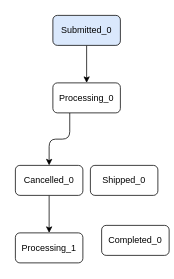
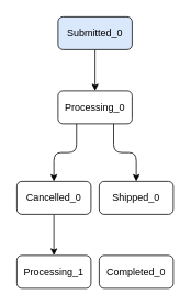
  <mxCell id="0" />
  <mxCell id="1" parent="0" />
  <mxCell id="2" value="" style="edgeStyle=orthogonalEdgeStyle;rounded=0;orthogonalLoop=1;jettySize=auto;html=1;" edge="1" parent="1" source="3" target="6"><mxGeometry relative="1" as="geometry" /></mxCell>
  <mxCell id="3" value="Submitted_0" style="rounded=1;whiteSpace=wrap;html=1;fillColor=#dae8fc;" vertex="1" parent="1"><mxGeometry x="70" y="20" width="90" height="40" as="geometry" /></mxCell>
  <mxCell id="4" value="" style="edgeStyle=orthogonalEdgeStyle;rounded=1;orthogonalLoop=1;jettySize=auto;html=1;exitX=0.25;exitY=1;exitDx=0;exitDy=0;" edge="1" parent="1" source="6" target="9"><mxGeometry relative="1" as="geometry" /></mxCell>
+ <mxCell id="5" value="" style="edgeStyle=orthogonalEdgeStyle;rounded=1;orthogonalLoop=1;jettySize=auto;html=1;exitX=0.75;exitY=1;exitDx=0;exitDy=0;" edge="1" parent="1" source="6" target="7"><mxGeometry relative="1" as="geometry" /></mxCell>
  <mxCell id="6" value="Processing_0" style="rounded=1;whiteSpace=wrap;html=1;" vertex="1" parent="1"><mxGeometry x="70" y="110" width="90" height="40" as="geometry" /></mxCell>
  <mxCell id="7" value="Shipped_0" style="rounded=1;whiteSpace=wrap;html=1;" vertex="1" parent="1"><mxGeometry x="120" y="220" width="90" height="40" as="geometry" /></mxCell>
  <mxCell id="8" value="" style="edgeStyle=orthogonalEdgeStyle;rounded=1;orthogonalLoop=1;jettySize=auto;html=1;" edge="1" parent="1" source="9" target="10"><mxGeometry relative="1" as="geometry" /></mxCell>
  <mxCell id="9" value="Cancelled_0" style="rounded=1;whiteSpace=wrap;html=1;" vertex="1" parent="1"><mxGeometry x="20" y="220" width="90" height="40" as="geometry" /></mxCell>
  <mxCell id="10" value="Processing_1" style="rounded=1;whiteSpace=wrap;html=1;" vertex="1" parent="1"><mxGeometry x="20" y="310" width="90" height="40" as="geometry" /></mxCell>
- <mxCell id="11" value="Completed_0" style="rounded=1;whiteSpace=wrap;html=1;" vertex="1" parent="1"><mxGeometry x="135" y="300" width="90" height="40" as="geometry" /></mxCell>
+ <mxCell id="11" value="Completed_0" style="rounded=1;whiteSpace=wrap;html=1;" vertex="1" parent="1"><mxGeometry x="120" y="310" width="90" height="40" as="geometry" /></mxCell>
